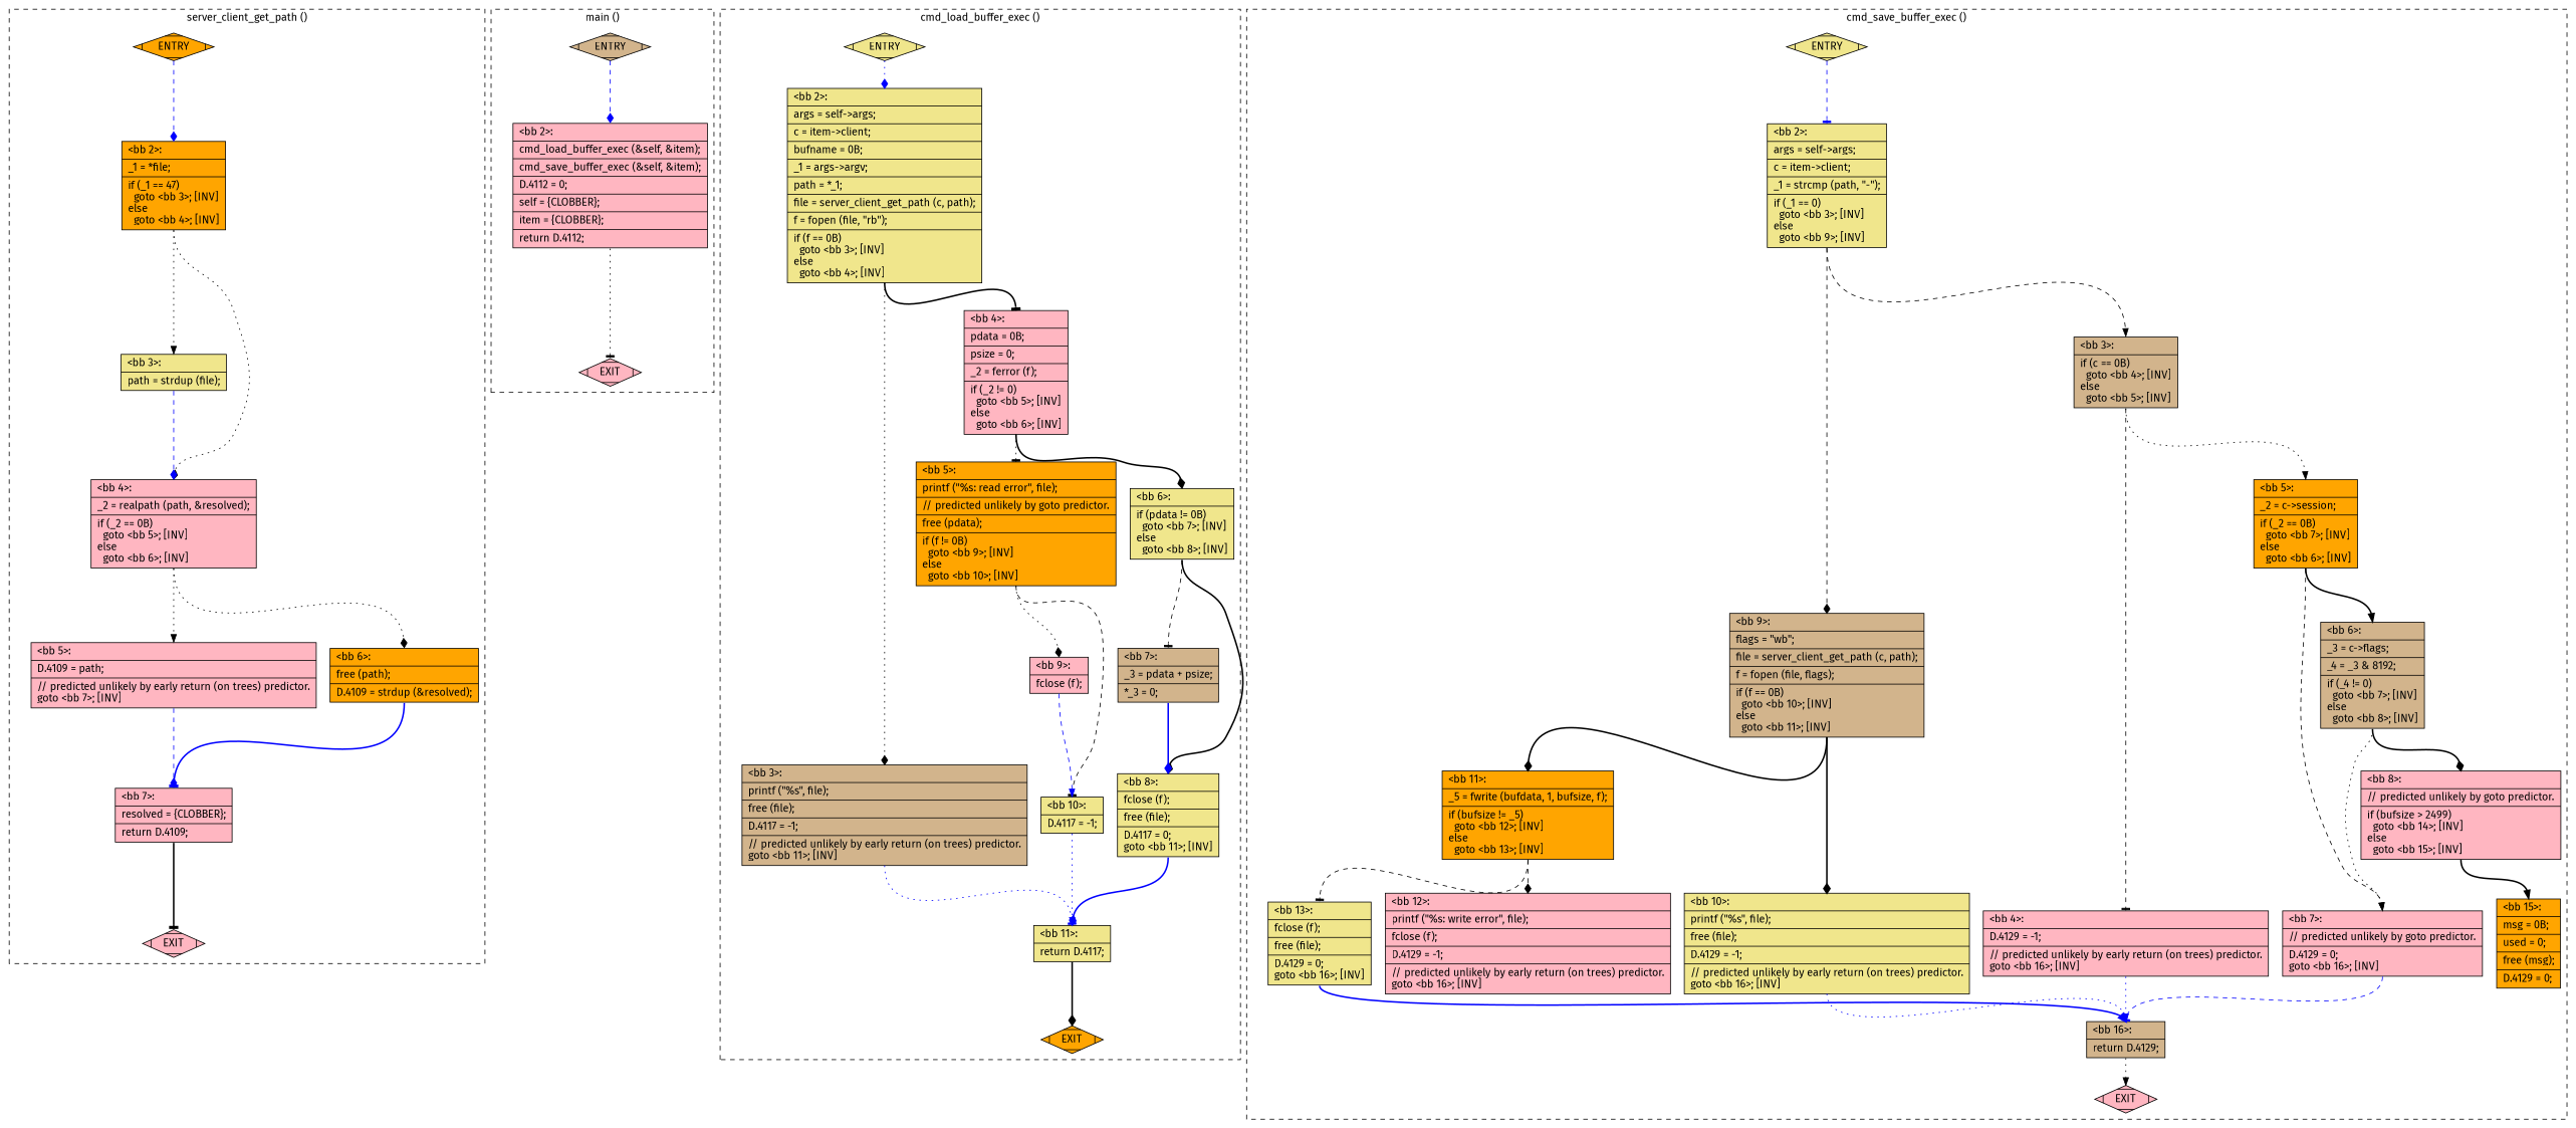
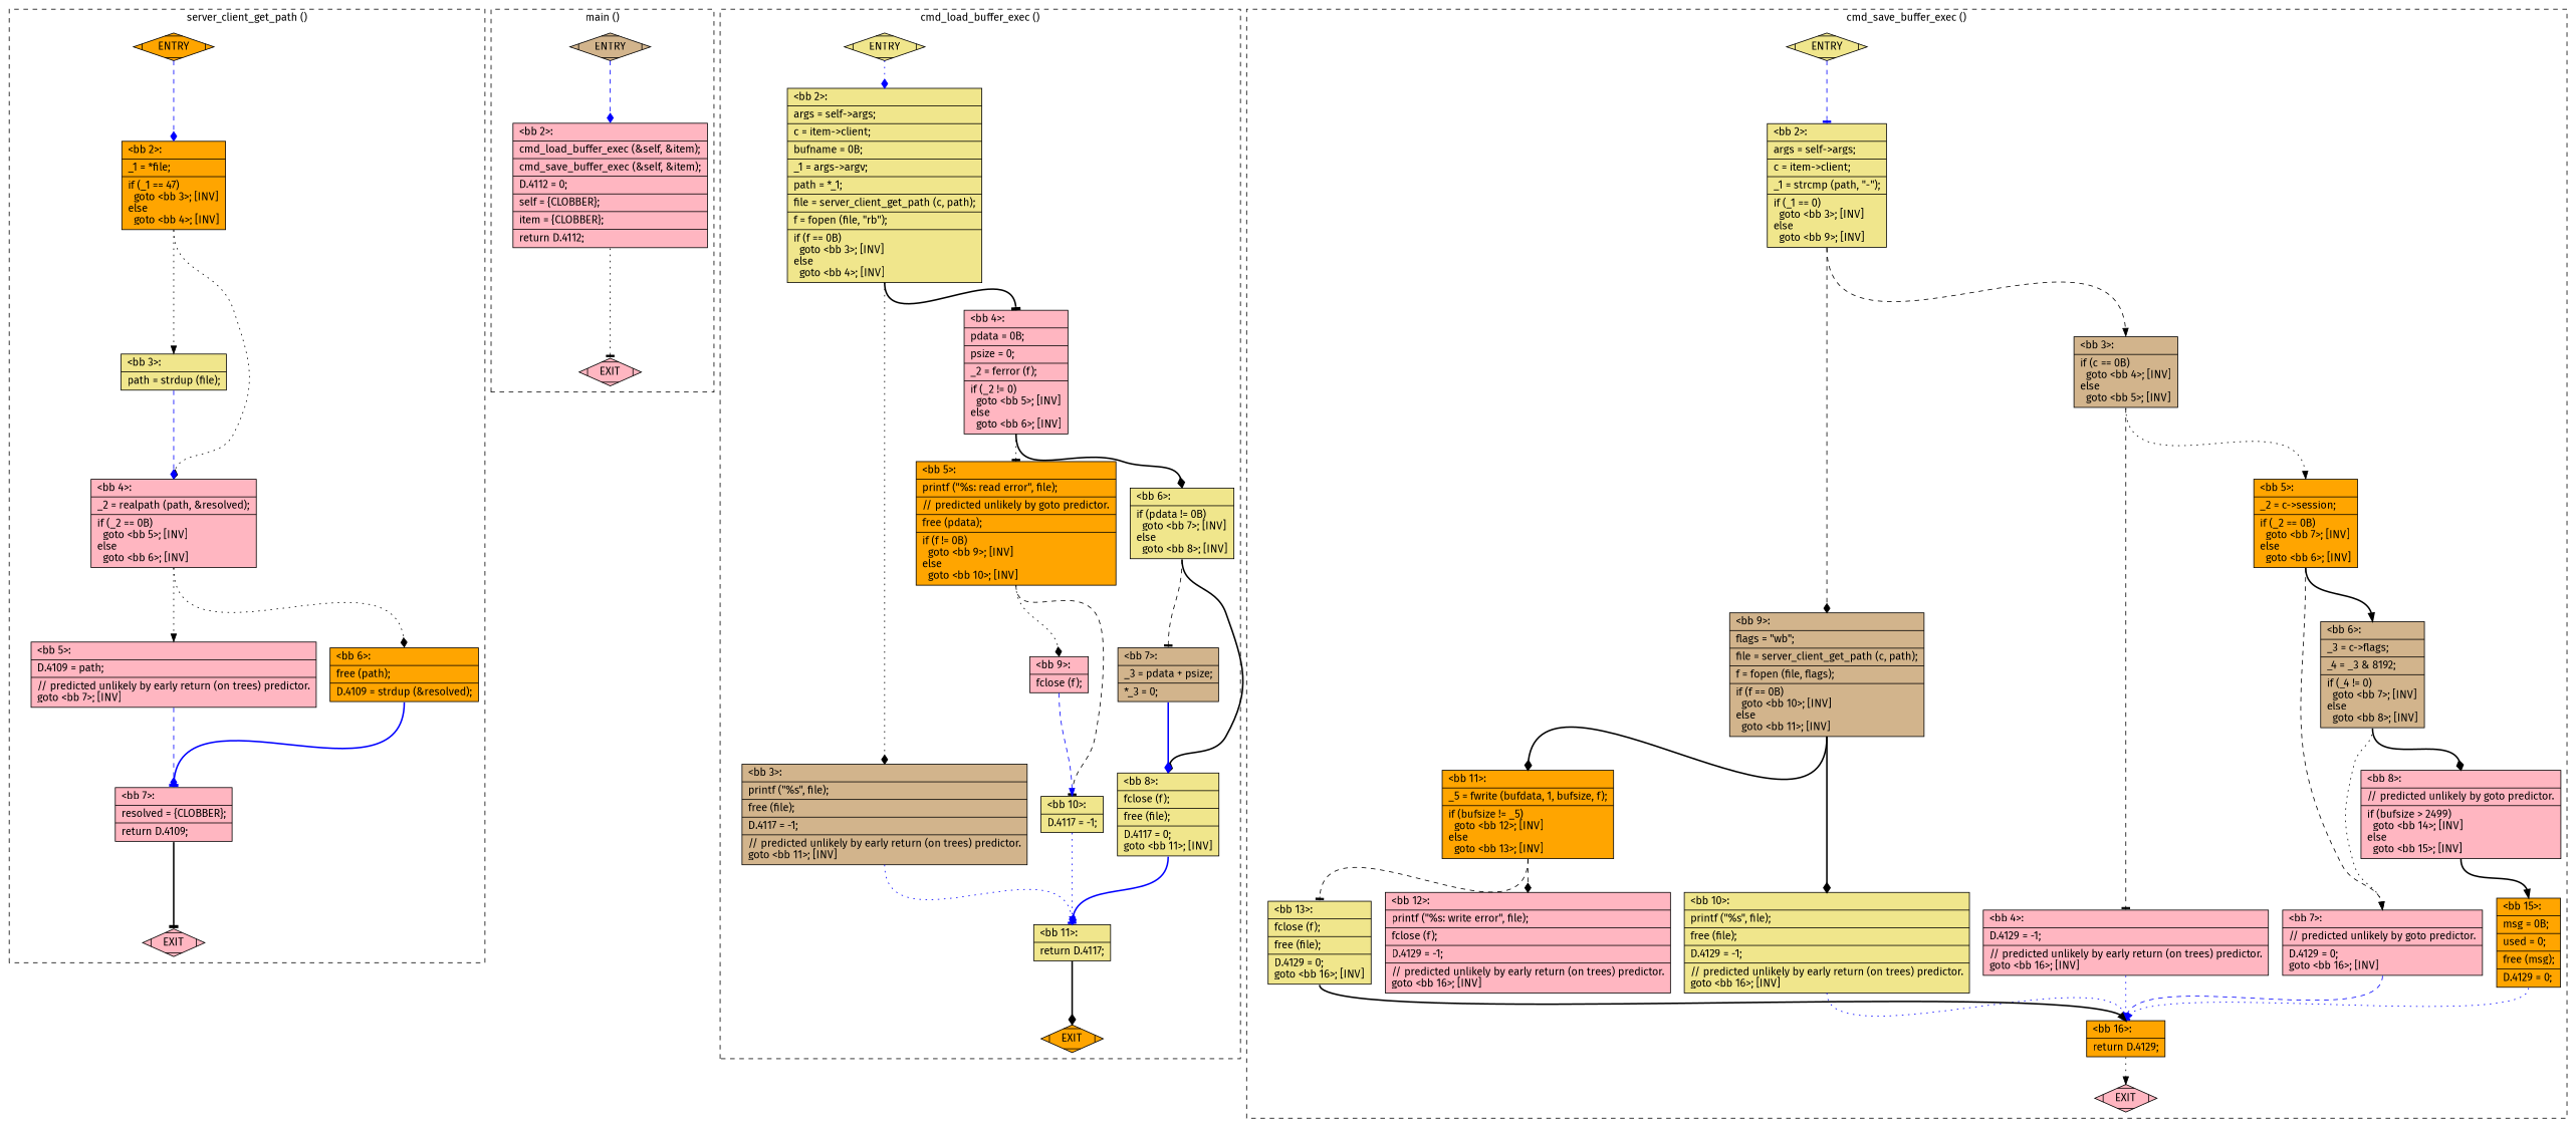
  digraph {
    fontname="Fira Sans"
    node [fillcolor=lightpink fontname="Fira Sans" shape=record style=filled]
    edge [constraint=true fontname="Fira Sans" headport=n style=dotted tailport=s arrowhead=diamond color=black weight=10]
    n1 [fillcolor=orange label=ENTRY shape=Mdiamond]
    n2 [label=EXIT shape=Mdiamond]
    n3 [fillcolor=orange label="{\<bb\ 2\>:\l|_1\ =\ *file;\l|if\ (_1\ ==\ 47)\l\ \ goto\ \<bb\ 3\>;\ [INV]\lelse\l\ \ goto\ \<bb\ 4\>;\ [INV]\l}"]
    n4 [fillcolor=khaki label="{\<bb\ 3\>:\l|path\ =\ strdup\ (file);\l}"]
    n5 [label="{\<bb\ 4\>:\l|_2\ =\ realpath\ (path,\ &resolved);\l|if\ (_2\ ==\ 0B)\l\ \ goto\ \<bb\ 5\>;\ [INV]\lelse\l\ \ goto\ \<bb\ 6\>;\ [INV]\l}"]
    n6 [label="{\<bb\ 5\>:\l|D.4109\ =\ path;\l|//\ predicted\ unlikely\ by\ early\ return\ (on\ trees)\ predictor.\lgoto\ \<bb\ 7\>;\ [INV]\l}"]
    n7 [fillcolor=orange label="{\<bb\ 6\>:\l|free\ (path);\l|D.4109\ =\ strdup\ (&resolved);\l}"]
    n8 [label="{\<bb\ 7\>:\l|resolved\ =\ \{CLOBBER\};\l|return\ D.4109;\l}"]
    n9 [fillcolor=tan label=ENTRY shape=Mdiamond]
    n10 [label=EXIT shape=Mdiamond]
    n11 [label="{\<bb\ 2\>:\l|cmd_load_buffer_exec\ (&self,\ &item);\l|cmd_save_buffer_exec\ (&self,\ &item);\l|D.4112\ =\ 0;\l|self\ =\ \{CLOBBER\};\l|item\ =\ \{CLOBBER\};\l|return\ D.4112;\l}"]
    n12 [fillcolor=khaki label=ENTRY shape=Mdiamond]
    n13 [fillcolor=orange label=EXIT shape=Mdiamond]
    n14 [fillcolor=khaki label="{\<bb\ 2\>:\l|args\ =\ self-\>args;\l|c\ =\ item-\>client;\l|bufname\ =\ 0B;\l|_1\ =\ args-\>argv;\l|path\ =\ *_1;\l|file\ =\ server_client_get_path\ (c,\ path);\l|f\ =\ fopen\ (file,\ \"rb\");\l|if\ (f\ ==\ 0B)\l\ \ goto\ \<bb\ 3\>;\ [INV]\lelse\l\ \ goto\ \<bb\ 4\>;\ [INV]\l}"]
    n15 [fillcolor=tan label="{\<bb\ 3\>:\l|printf\ (\"%s\",\ file);\l|free\ (file);\l|D.4117\ =\ -1;\l|//\ predicted\ unlikely\ by\ early\ return\ (on\ trees)\ predictor.\lgoto\ \<bb\ 11\>;\ [INV]\l}"]
    n16 [label="{\<bb\ 4\>:\l|pdata\ =\ 0B;\l|psize\ =\ 0;\l|_2\ =\ ferror\ (f);\l|if\ (_2\ !=\ 0)\l\ \ goto\ \<bb\ 5\>;\ [INV]\lelse\l\ \ goto\ \<bb\ 6\>;\ [INV]\l}"]
    n17 [fillcolor=khaki label="{\<bb\ 11\>:\l|return\ D.4117;\l}"]
    n18 [fillcolor=orange label="{\<bb\ 5\>:\l|printf\ (\"%s:\ read\ error\",\ file);\l|//\ predicted\ unlikely\ by\ goto\ predictor.\l|free\ (pdata);\l|if\ (f\ !=\ 0B)\l\ \ goto\ \<bb\ 9\>;\ [INV]\lelse\l\ \ goto\ \<bb\ 10\>;\ [INV]\l}"]
    n19 [fillcolor=khaki label="{\<bb\ 6\>:\l|if\ (pdata\ !=\ 0B)\l\ \ goto\ \<bb\ 7\>;\ [INV]\lelse\l\ \ goto\ \<bb\ 8\>;\ [INV]\l}"]
    n20 [label="{\<bb\ 9\>:\l|fclose\ (f);\l}"]
    n21 [fillcolor=khaki label="{\<bb\ 10\>:\l|D.4117\ =\ -1;\l}"]
    n22 [fillcolor=tan label="{\<bb\ 7\>:\l|_3\ =\ pdata\ +\ psize;\l|*_3\ =\ 0;\l}"]
    n23 [fillcolor=khaki label="{\<bb\ 8\>:\l|fclose\ (f);\l|free\ (file);\l|D.4117\ =\ 0;\lgoto\ \<bb\ 11\>;\ [INV]\l}"]
    n24 [fillcolor=khaki label=ENTRY shape=Mdiamond]
    n25 [label=EXIT shape=Mdiamond]
    n26 [fillcolor=khaki label="{\<bb\ 2\>:\l|args\ =\ self-\>args;\l|c\ =\ item-\>client;\l|_1\ =\ strcmp\ (path,\ \"-\");\l|if\ (_1\ ==\ 0)\l\ \ goto\ \<bb\ 3\>;\ [INV]\lelse\l\ \ goto\ \<bb\ 9\>;\ [INV]\l}"]
    n27 [fillcolor=tan label="{\<bb\ 3\>:\l|if\ (c\ ==\ 0B)\l\ \ goto\ \<bb\ 4\>;\ [INV]\lelse\l\ \ goto\ \<bb\ 5\>;\ [INV]\l}"]
    n28 [fillcolor=tan label="{\<bb\ 9\>:\l|flags\ =\ \"wb\";\l|file\ =\ server_client_get_path\ (c,\ path);\l|f\ =\ fopen\ (file,\ flags);\l|if\ (f\ ==\ 0B)\l\ \ goto\ \<bb\ 10\>;\ [INV]\lelse\l\ \ goto\ \<bb\ 11\>;\ [INV]\l}"]
    n29 [label="{\<bb\ 4\>:\l|D.4129\ =\ -1;\l|//\ predicted\ unlikely\ by\ early\ return\ (on\ trees)\ predictor.\lgoto\ \<bb\ 16\>;\ [INV]\l}"]
    n30 [fillcolor=orange label="{\<bb\ 5\>:\l|_2\ =\ c-\>session;\l|if\ (_2\ ==\ 0B)\l\ \ goto\ \<bb\ 7\>;\ [INV]\lelse\l\ \ goto\ \<bb\ 6\>;\ [INV]\l}"]
-   n31 [fillcolor=tan label="{\<bb\ 16\>:\l|return\ D.4129;\l}"]
+   n31 [fillcolor=orange label="{\<bb\ 16\>:\l|return\ D.4129;\l}"]
    n32 [fillcolor=tan label="{\<bb\ 6\>:\l|_3\ =\ c-\>flags;\l|_4\ =\ _3\ &\ 8192;\l|if\ (_4\ !=\ 0)\l\ \ goto\ \<bb\ 7\>;\ [INV]\lelse\l\ \ goto\ \<bb\ 8\>;\ [INV]\l}"]
    n33 [label="{\<bb\ 7\>:\l|//\ predicted\ unlikely\ by\ goto\ predictor.\l|D.4129\ =\ 0;\lgoto\ \<bb\ 16\>;\ [INV]\l}"]
    n34 [label="{\<bb\ 8\>:\l|//\ predicted\ unlikely\ by\ goto\ predictor.\l|if\ (bufsize\ \>\ 2499)\l\ \ goto\ \<bb\ 14\>;\ [INV]\lelse\l\ \ goto\ \<bb\ 15\>;\ [INV]\l}"]
    n35 [fillcolor=orange label="{\<bb\ 15\>:\l|msg\ =\ 0B;\l|used\ =\ 0;\l|free\ (msg);\l|D.4129\ =\ 0;\l}"]
    n36 [fillcolor=khaki label="{\<bb\ 10\>:\l|printf\ (\"%s\",\ file);\l|free\ (file);\l|D.4129\ =\ -1;\l|//\ predicted\ unlikely\ by\ early\ return\ (on\ trees)\ predictor.\lgoto\ \<bb\ 16\>;\ [INV]\l}"]
    n37 [fillcolor=orange label="{\<bb\ 11\>:\l|_5\ =\ fwrite\ (bufdata,\ 1,\ bufsize,\ f);\l|if\ (bufsize\ !=\ _5)\l\ \ goto\ \<bb\ 12\>;\ [INV]\lelse\l\ \ goto\ \<bb\ 13\>;\ [INV]\l}"]
    n38 [label="{\<bb\ 12\>:\l|printf\ (\"%s:\ write\ error\",\ file);\l|fclose\ (f);\l|D.4129\ =\ -1;\l|//\ predicted\ unlikely\ by\ early\ return\ (on\ trees)\ predictor.\lgoto\ \<bb\ 16\>;\ [INV]\l}"]
    n39 [fillcolor=khaki label="{\<bb\ 13\>:\l|fclose\ (f);\l|free\ (file);\l|D.4129\ =\ 0;\lgoto\ \<bb\ 16\>;\ [INV]\l}"]
    subgraph cluster_1 {
      color=black
      label="server_client_get_path ()"
      style=dashed
      n1
      n2
      n3
      n4
      n5
      n6
      n7
      n8
    }
    subgraph cluster_2 {
      color=black
      label="main ()"
      style=dashed
      n9
      n10
      n11
    }
    subgraph cluster_3 {
      color=black
      label="cmd_load_buffer_exec ()"
      style=dashed
      n12
      n13
      n14
      n15
      n16
      n17
      n18
      n19
      n20
      n21
      n22
      n23
    }
    subgraph cluster_4 {
      color=black
      label="cmd_save_buffer_exec ()"
      style=dashed
      n24
      n25
      n26
      n27
      n28
      n29
      n30
      n31
      n32
      n33
      n34
      n35
      n36
      n37
      n38
      n39
    }
    n1 -> n2 [style=invis arrowhead="" color="" weight=""]
    n1 -> n3 [color=blue style=dashed weight=100]
    n3 -> n4 [arrowhead=normal]
    n3 -> n5
    n4 -> n5 [color=blue style=dashed weight=100]
    n5 -> n6 [arrowhead=normal]
    n5 -> n7
    n6 -> n8 [color=blue style=dashed weight=100]
    n7 -> n8 [arrowhead=tee color=blue style=bold weight=100]
    n8 -> n2 [arrowhead=tee style=bold]
    n9 -> n10 [style=invis arrowhead="" color="" weight=""]
    n9 -> n11 [color=blue style=dashed weight=100]
    n11 -> n10 [arrowhead=tee]
    n12 -> n13 [style=invis arrowhead="" color="" weight=""]
    n12 -> n14 [color=blue weight=100]
    n14 -> n15
    n14 -> n16 [arrowhead=tee style=bold]
    n15 -> n17 [arrowhead=tee color=blue weight=100]
    n16 -> n18 [arrowhead=tee]
    n16 -> n19 [style=bold]
    n17 -> n13 [style=bold]
    n18 -> n20
    n18 -> n21 [arrowhead=tee style=dashed]
    n19 -> n22 [arrowhead=tee style=dashed]
    n19 -> n23 [style=bold]
    n20 -> n21 [arrowhead=normal color=blue style=dashed weight=100]
    n21 -> n17 [arrowhead=normal color=blue weight=100]
    n22 -> n23 [color=blue style=bold weight=100]
    n23 -> n17 [color=blue style=bold weight=100]
    n24 -> n25 [style=invis arrowhead="" color="" weight=""]
    n24 -> n26 [arrowhead=tee color=blue style=dashed weight=100]
    n26 -> n27 [arrowhead=normal style=dashed]
    n26 -> n28 [style=dashed]
    n27 -> n29 [arrowhead=tee style=dashed]
    n27 -> n30 [arrowhead=normal]
    n28 -> n36 [style=bold]
    n28 -> n37 [style=bold]
    n29 -> n31 [arrowhead=normal color=blue weight=100]
    n30 -> n32 [arrowhead=normal style=bold]
    n30 -> n33 [arrowhead=normal style=dashed]
    n31 -> n25 [arrowhead=normal]
    n32 -> n33 [arrowhead=normal]
    n32 -> n34 [style=bold]
    n33 -> n31 [arrowhead=tee color=blue style=dashed weight=100]
    n34 -> n35 [arrowhead=normal style=bold]
+   n35 -> n31 [arrowhead=normal color=blue weight=100]
    n36 -> n31 [color=blue weight=100]
    n37 -> n38 [style=dashed]
    n37 -> n39 [arrowhead=tee style=dashed]
-   n39 -> n31 [arrowhead=normal color=blue style=bold weight=100]
+   n39 -> n31 [arrowhead=normal style=bold weight=100]
  }
